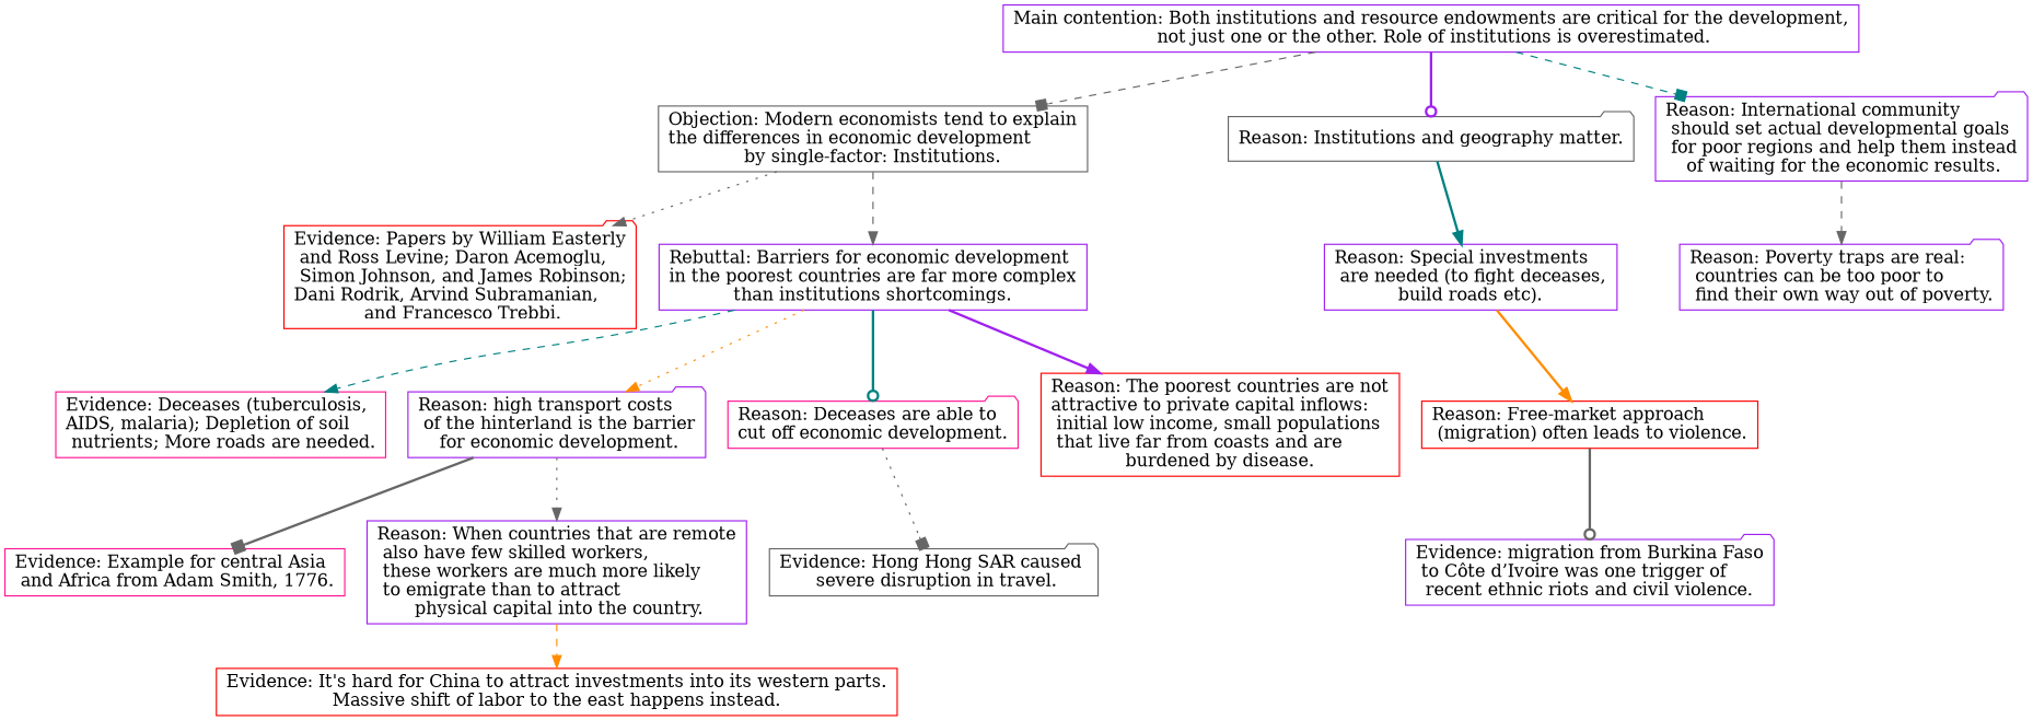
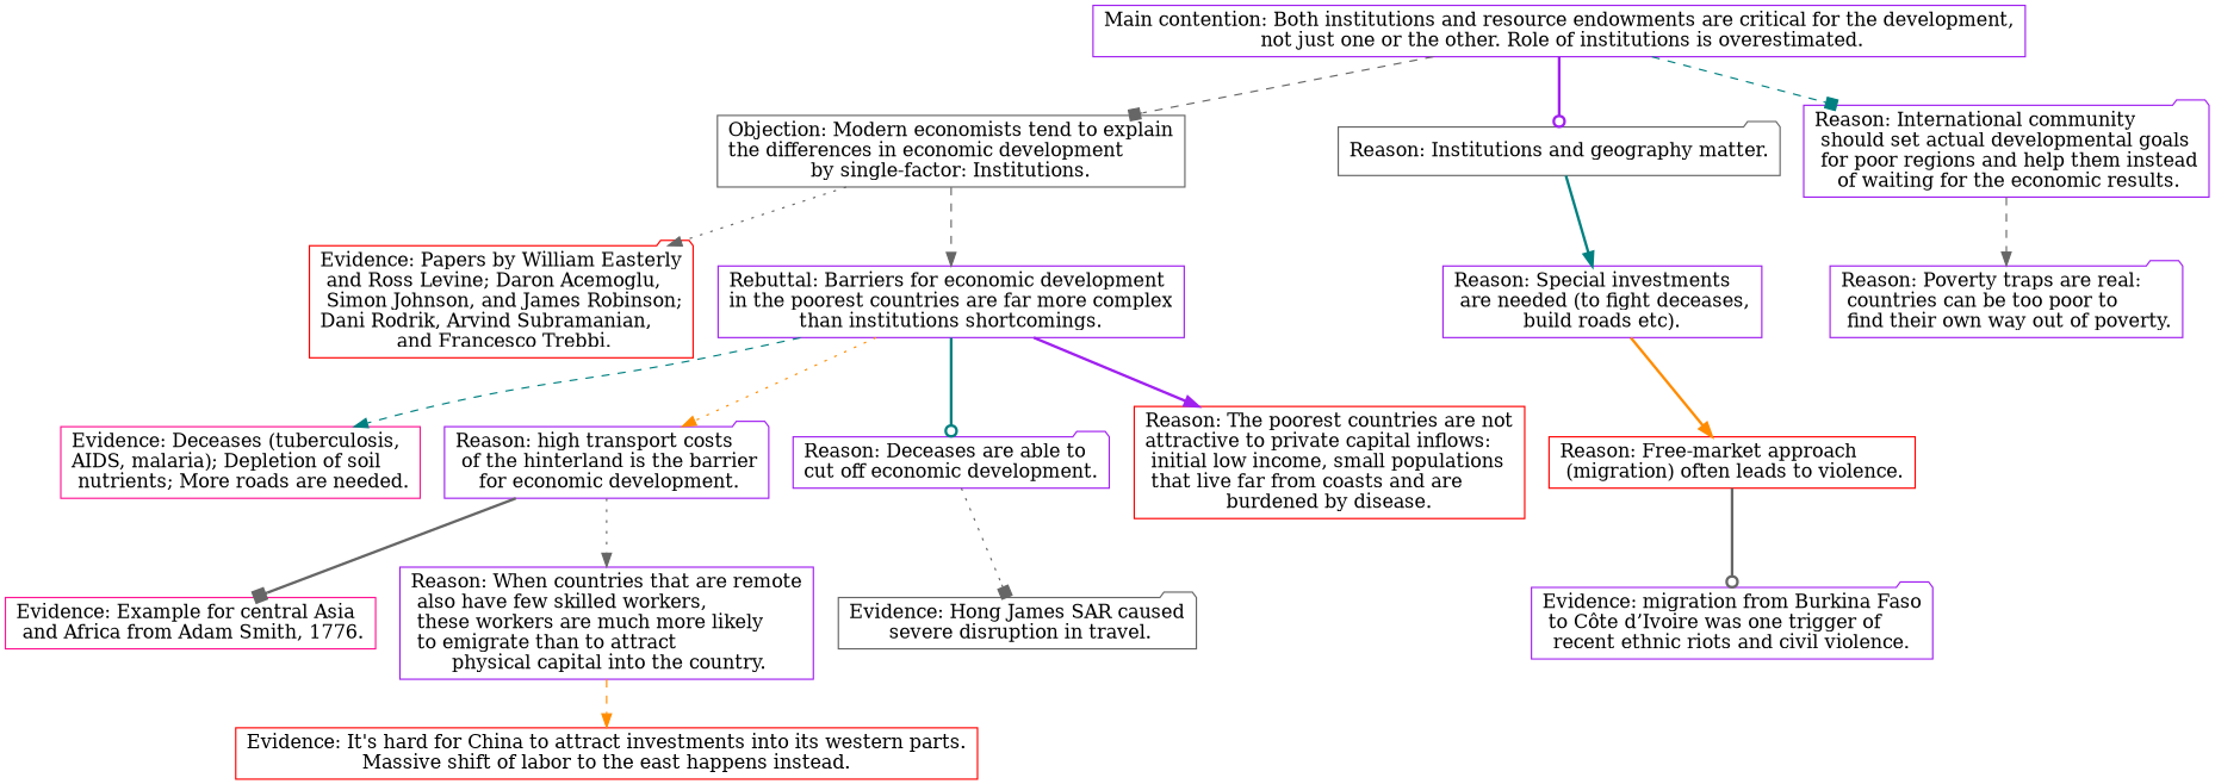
  digraph {
    node [color=purple rankdir=RL shape=box]
    edge [arrowhead=normal color=gray40 style=bold]
    n1 [label="Main contention: Both institutions and resource endowments are critical for the development,\l not just one or the other. Role of institutions is overestimated."]
    n2 [color=gray40 label="Objection: Modern economists tend to explain\lthe differences in economic development\lby single-factor: Institutions."]
    n3 [color=gray40 label="Reason: Institutions and geography matter." shape=folder]
    n4 [label="Reason: International community\l should set actual developmental goals\l for poor regions and help them instead\l of waiting for the economic results." shape=folder]
    n5 [color=red label="Evidence: Papers by William Easterly\l and Ross Levine; Daron Acemoglu,\l Simon Johnson, and James Robinson;\lDani Rodrik, Arvind Subramanian,\l and Francesco Trebbi." shape=folder]
    n6 [label="Rebuttal: Barriers for economic development\lin the poorest countries are far more complex\lthan institutions shortcomings."]
    n7 [label="Reason: Special investments\l are needed (to fight deceases,\lbuild roads etc)."]
    n8 [label="Reason: Poverty traps are real:\l countries can be too poor to\l find their own way out of poverty." shape=folder]
    n9 [color=deeppink label="Evidence: Deceases (tuberculosis,\lAIDS, malaria); Depletion of soil\l nutrients; More roads are needed."]
    n10 [label="Reason: high transport costs\l of the hinterland is the barrier\l for economic development." shape=folder]
-   n11 [color=deeppink label="Reason: Deceases are able to\lcut off economic development." shape=folder]
+   n11 [label="Reason: Deceases are able to\lcut off economic development." shape=folder]
    n12 [color=red label="Reason: The poorest countries are not\lattractive to private capital inflows:\l initial low income, small populations\l that live far from coasts and are\lburdened by disease."]
    n13 [color=deeppink label="Evidence: Example for central Asia\l and Africa from Adam Smith, 1776."]
    n14 [label="Reason: When countries that are remote\l also have few skilled workers,\l these workers are much more likely\l to emigrate than to attract\l physical capital into the country."]
-   n15 [color=gray40 label="Evidence: Hong Hong SAR caused\l severe disruption in travel." shape=folder]
+   n15 [color=gray40 label="Evidence: Hong James SAR caused\l severe disruption in travel." shape=folder]
    n16 [color=red label="Evidence: It's hard for China to attract investments into its western parts.\lMassive shift of labor to the east happens instead."]
    n17 [color=red label="Reason: Free-market approach\l (migration) often leads to violence."]
    n18 [label="Evidence: migration from Burkina Faso\l to Côte d’Ivoire was one trigger of\lrecent ethnic riots and civil violence." shape=folder]
    n1 -> n2 [arrowhead=box style=dashed]
    n1 -> n3 [arrowhead=odot color=purple]
    n1 -> n4 [arrowhead=box color=teal style=dashed]
    n2 -> n5 [style=dotted]
    n2 -> n6 [style=dashed]
    n3 -> n7 [color=teal]
    n4 -> n8 [style=dashed]
    n6 -> n9 [color=teal style=dashed]
    n6 -> n10 [color=darkorange style=dotted]
    n6 -> n11 [arrowhead=odot color=teal]
    n6 -> n12 [color=purple]
    n7 -> n17 [color=darkorange]
    n10 -> n13 [arrowhead=box]
    n10 -> n14 [style=dotted]
    n11 -> n15 [arrowhead=box style=dotted]
    n14 -> n16 [color=darkorange style=dashed]
    n17 -> n18 [arrowhead=odot]
  }
